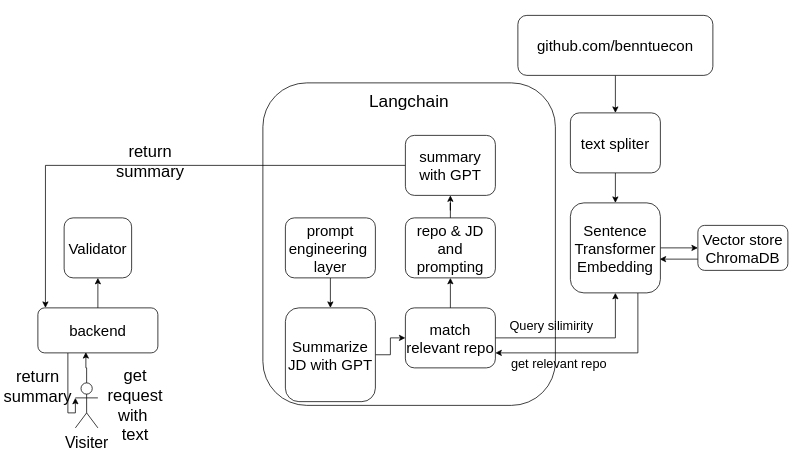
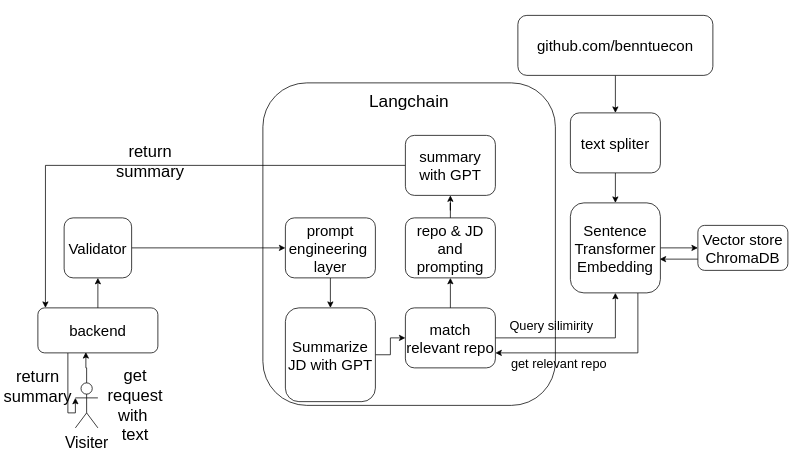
  <mxCell id="0" />
  <mxCell id="1" parent="0" />
  <mxCell id="2" value="" style="rounded=1;whiteSpace=wrap;html=1;" vertex="1" parent="1"><mxGeometry x="350" y="110" width="390" height="430" as="geometry" /></mxCell>
  <mxCell id="3" style="edgeStyle=orthogonalEdgeStyle;rounded=0;orthogonalLoop=1;jettySize=auto;html=1;exitX=0;exitY=0.75;exitDx=0;exitDy=0;entryX=0.992;entryY=0.625;entryDx=0;entryDy=0;entryPerimeter=0;" edge="1" parent="1" source="4" target="7"><mxGeometry relative="1" as="geometry" /></mxCell>
  <mxCell id="4" value="Vector store&lt;br&gt;ChromaDB" style="rounded=1;whiteSpace=wrap;html=1;fontSize=20;" vertex="1" parent="1"><mxGeometry x="930" y="300" width="120" height="60" as="geometry" /></mxCell>
  <mxCell id="5" style="edgeStyle=orthogonalEdgeStyle;rounded=0;orthogonalLoop=1;jettySize=auto;html=1;" edge="1" parent="1" source="7" target="4"><mxGeometry relative="1" as="geometry" /></mxCell>
  <mxCell id="6" style="edgeStyle=orthogonalEdgeStyle;rounded=0;orthogonalLoop=1;jettySize=auto;html=1;exitX=0.75;exitY=1;exitDx=0;exitDy=0;entryX=1;entryY=0.75;entryDx=0;entryDy=0;" edge="1" parent="1" source="7" target="22"><mxGeometry relative="1" as="geometry" /></mxCell>
  <mxCell id="7" value="Sentence Transformer&lt;br&gt;Embedding" style="rounded=1;whiteSpace=wrap;html=1;fontSize=20;" vertex="1" parent="1"><mxGeometry x="760" y="270" width="120" height="120" as="geometry" /></mxCell>
  <mxCell id="8" style="edgeStyle=orthogonalEdgeStyle;rounded=0;orthogonalLoop=1;jettySize=auto;html=1;" edge="1" parent="1" source="9" target="11"><mxGeometry relative="1" as="geometry" /></mxCell>
  <mxCell id="9" value="github.com/benntuecon" style="rounded=1;whiteSpace=wrap;html=1;fontSize=20;" vertex="1" parent="1"><mxGeometry x="690" y="20" width="260" height="80" as="geometry" /></mxCell>
  <mxCell id="10" style="edgeStyle=orthogonalEdgeStyle;rounded=0;orthogonalLoop=1;jettySize=auto;html=1;entryX=0.5;entryY=0;entryDx=0;entryDy=0;" edge="1" parent="1" source="11" target="7"><mxGeometry relative="1" as="geometry" /></mxCell>
  <mxCell id="11" value="text spliter" style="rounded=1;whiteSpace=wrap;html=1;fontSize=20;" vertex="1" parent="1"><mxGeometry x="760" width="120" height="80" as="geometry" y="150" /></mxCell>
+ <mxCell id="12" style="edgeStyle=orthogonalEdgeStyle;rounded=0;orthogonalLoop=1;jettySize=auto;html=1;entryX=0;entryY=0.5;entryDx=0;entryDy=0;exitX=1;exitY=0.5;exitDx=0;exitDy=0;" edge="1" parent="1" source="25" target="16"><mxGeometry relative="1" as="geometry"><mxPoint x="370" y="330" as="targetPoint" /><mxPoint x="320" y="330" as="sourcePoint" /></mxGeometry></mxCell>
  <mxCell id="13" style="edgeStyle=orthogonalEdgeStyle;rounded=0;orthogonalLoop=1;jettySize=auto;html=1;entryX=0.4;entryY=0.983;entryDx=0;entryDy=0;entryPerimeter=0;" edge="1" parent="1" source="14" target="33"><mxGeometry relative="1" as="geometry" /></mxCell>
  <mxCell id="14" value="Visiter" style="shape=umlActor;verticalLabelPosition=bottom;verticalAlign=top;html=1;outlineConnect=0;fontSize=21;" vertex="1" parent="1"><mxGeometry x="100" y="510" width="30" height="60" as="geometry" /></mxCell>
  <mxCell id="15" style="edgeStyle=orthogonalEdgeStyle;rounded=0;orthogonalLoop=1;jettySize=auto;html=1;" edge="1" parent="1" source="16" target="19"><mxGeometry relative="1" as="geometry" /></mxCell>
  <mxCell id="16" value="prompt&lt;br&gt;engineering&amp;nbsp;&lt;br&gt;layer" style="rounded=1;whiteSpace=wrap;html=1;fontSize=20;" vertex="1" parent="1"><mxGeometry x="380" y="290" width="120" height="80" as="geometry" /></mxCell>
  <mxCell id="17" value="Langchain" style="text;html=1;strokeColor=none;fillColor=none;align=center;verticalAlign=middle;whiteSpace=wrap;rounded=0;fontSize=23;" vertex="1" parent="1"><mxGeometry x="450" y="120" width="190" height="30" as="geometry" /></mxCell>
  <mxCell id="18" style="edgeStyle=orthogonalEdgeStyle;rounded=0;orthogonalLoop=1;jettySize=auto;html=1;" edge="1" parent="1" source="19" target="22"><mxGeometry relative="1" as="geometry" /></mxCell>
  <mxCell id="19" value="Summarize JD with GPT" style="rounded=1;whiteSpace=wrap;html=1;fontSize=20;" vertex="1" parent="1"><mxGeometry x="380" y="410" width="120" height="125" as="geometry" /></mxCell>
  <mxCell id="20" style="edgeStyle=orthogonalEdgeStyle;rounded=0;orthogonalLoop=1;jettySize=auto;html=1;entryX=0.5;entryY=1;entryDx=0;entryDy=0;" edge="1" parent="1" source="22" target="7"><mxGeometry relative="1" as="geometry" /></mxCell>
  <mxCell id="21" value="" style="edgeStyle=orthogonalEdgeStyle;rounded=0;orthogonalLoop=1;jettySize=auto;html=1;" edge="1" parent="1" source="22" target="24"><mxGeometry relative="1" as="geometry" /></mxCell>
  <mxCell id="22" value="match relevant repo" style="rounded=1;whiteSpace=wrap;html=1;fontSize=20;" vertex="1" parent="1"><mxGeometry x="540" y="410" width="120" height="80" as="geometry" /></mxCell>
  <mxCell id="23" style="edgeStyle=orthogonalEdgeStyle;rounded=0;orthogonalLoop=1;jettySize=auto;html=1;" edge="1" parent="1" source="24" target="30"><mxGeometry relative="1" as="geometry" /></mxCell>
  <mxCell id="24" value="repo &amp;amp; JD&lt;br&gt;and prompting" style="whiteSpace=wrap;html=1;fontSize=20;rounded=1;" vertex="1" parent="1"><mxGeometry x="540" y="290" width="120" height="80" as="geometry" /></mxCell>
  <mxCell id="25" value="Validator" style="rounded=1;whiteSpace=wrap;html=1;fontSize=20;" vertex="1" parent="1"><mxGeometry x="85" y="290" width="90" height="80" as="geometry" /></mxCell>
  <mxCell id="26" value="get request&lt;br&gt;with&amp;nbsp;&lt;br&gt;text" style="text;html=1;strokeColor=none;fillColor=none;align=center;verticalAlign=middle;whiteSpace=wrap;rounded=0;fontSize=22;" vertex="1" parent="1"><mxGeometry x="150" y="470" width="60" height="140" as="geometry" /></mxCell>
  <mxCell id="27" value="Query silimirity" style="text;html=1;strokeColor=none;fillColor=none;align=center;verticalAlign=middle;whiteSpace=wrap;rounded=0;fontSize=17;" vertex="1" parent="1"><mxGeometry x="640" y="420" width="190" height="30" as="geometry" /></mxCell>
  <mxCell id="28" value="get relevant repo" style="text;html=1;strokeColor=none;fillColor=none;align=center;verticalAlign=middle;whiteSpace=wrap;rounded=0;fontSize=17;" vertex="1" parent="1"><mxGeometry x="650" y="470" width="190" height="30" as="geometry" /></mxCell>
  <mxCell id="29" style="edgeStyle=orthogonalEdgeStyle;rounded=0;orthogonalLoop=1;jettySize=auto;html=1;exitX=0;exitY=0.5;exitDx=0;exitDy=0;entryX=0.063;entryY=0;entryDx=0;entryDy=0;entryPerimeter=0;" edge="1" parent="1" source="30" target="33"><mxGeometry relative="1" as="geometry"><mxPoint x="87" y="220" as="targetPoint" /></mxGeometry></mxCell>
  <mxCell id="30" value="summary with GPT" style="whiteSpace=wrap;html=1;fontSize=20;rounded=1;" vertex="1" parent="1"><mxGeometry x="540" y="180" width="120" height="80" as="geometry" /></mxCell>
  <mxCell id="31" style="edgeStyle=orthogonalEdgeStyle;rounded=0;orthogonalLoop=1;jettySize=auto;html=1;exitX=0.25;exitY=1;exitDx=0;exitDy=0;entryX=0;entryY=0.333;entryDx=0;entryDy=0;entryPerimeter=0;" edge="1" parent="1" source="33" target="14"><mxGeometry relative="1" as="geometry"><Array as="points"><mxPoint x="90" y="550" /></Array></mxGeometry></mxCell>
  <mxCell id="32" style="edgeStyle=orthogonalEdgeStyle;rounded=0;orthogonalLoop=1;jettySize=auto;html=1;entryX=0.5;entryY=1;entryDx=0;entryDy=0;" edge="1" parent="1" source="33" target="25"><mxGeometry relative="1" as="geometry" /></mxCell>
  <mxCell id="33" value="backend" style="rounded=1;whiteSpace=wrap;html=1;fontSize=20;" vertex="1" parent="1"><mxGeometry x="50" y="410" width="160" height="60" as="geometry" /></mxCell>
  <mxCell id="34" value="return summary" style="text;html=1;strokeColor=none;fillColor=none;align=center;verticalAlign=middle;whiteSpace=wrap;rounded=0;fontSize=22;" vertex="1" parent="1"><mxGeometry x="170" y="190" width="60" height="50" as="geometry" /></mxCell>
  <mxCell id="35" value="return summary" style="text;html=1;strokeColor=none;fillColor=none;align=center;verticalAlign=middle;whiteSpace=wrap;rounded=0;fontSize=22;" vertex="1" parent="1"><mxGeometry x="20" y="490" width="60" height="50" as="geometry" /></mxCell>
